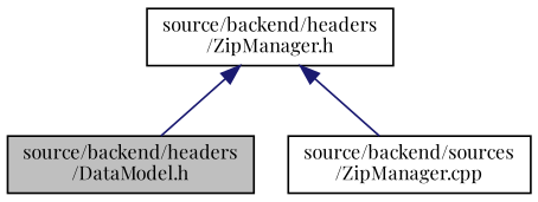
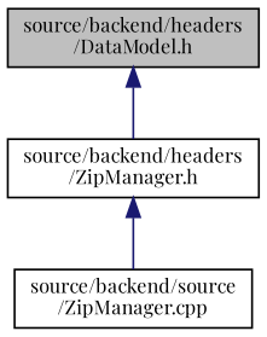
  digraph {
    fontname="Playfair Display"
    node [color=black fillcolor=white fontname="Playfair Display" fontsize=10 shape=record style=filled]
    edge [color=midnightblue dir=back fontname="Playfair Display" fontsize=10 labelfontname=Helvetica labelfontsize=10 style=solid]
    n1 [fillcolor=grey75 fontcolor=black height=0.2 label="source/backend/headers\l/DataModel.h" width=0.4]
    n2 [height=0.2 label="source/backend/headers\l/ZipManager.h" width=0.4]
-   n3 [height=0.2 label="source/backend/sources\l/ZipManager.cpp" width=0.4]
-   n2 -> n1
+   n3 [height=0.2 label="source/backend/source\l/ZipManager.cpp" width=0.4]
+   n1 -> n2
    n2 -> n3
  }
